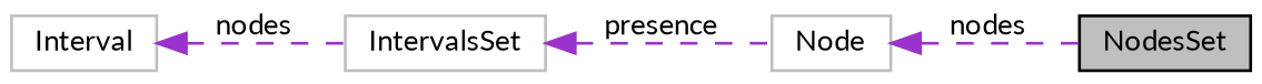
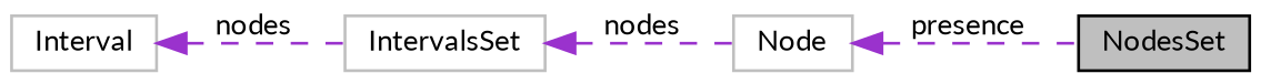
  digraph {
    fontname=Lato
    rankdir=LR
    node [color=grey75 fillcolor=white fontname=Lato fontsize=10 shape=record style=filled]
    edge [color=darkorchid3 dir=back fontname=Lato fontsize=10 labelfontname=Helvetica labelfontsize=10 style=dashed]
    n1 [color=black fillcolor=grey75 fontcolor=black height=0.2 label=NodesSet width=0.4]
    n2 [height=0.2 label="Node" width=0.4]
    n3 [height=0.2 label=IntervalsSet width=0.4]
    n4 [height=0.2 label=Interval width=0.4]
-   n2 -> n1 [label=" nodes"]
-   n3 -> n2 [label=" presence"]
+   n2 -> n1 [label=" presence"]
+   n3 -> n2 [label=" nodes"]
    n4 -> n3 [label=" nodes"]
  }
